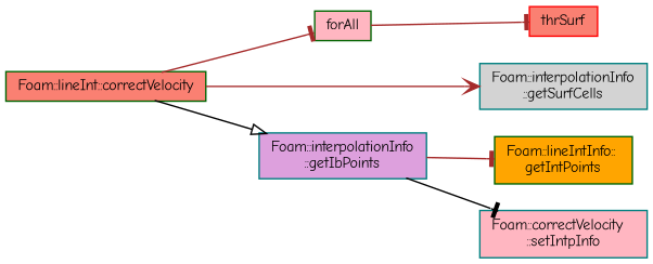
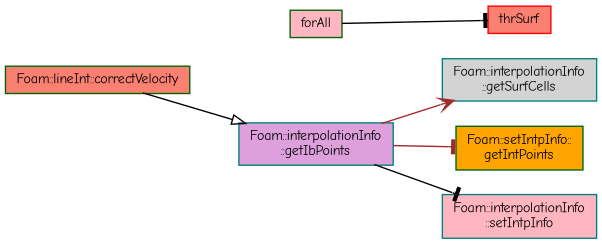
  digraph {
    fontname="Comic Neue"
    rankdir=LR
    node [color=darkgreen fillcolor=salmon fontname="Comic Neue" fontsize=10 shape=record style=filled]
    edge [arrowhead=tee color=brown fontname="Comic Neue" fontsize=10 labelfontname=Helvetica labelfontsize=10 style=solid]
    n1 [fontcolor=black height=0.2 label="Foam::lineInt::correctVelocity" width=0.4]
    n2 [fillcolor=lightpink height=0.2 label=forAll width=0.4]
    n3 [color=teal fillcolor=plum height=0.2 label="Foam::interpolationInfo\l::getIbPoints" width=0.4]
    n4 [color=teal fillcolor=lightgrey height=0.2 label="Foam::interpolationInfo\l::getSurfCells" width=0.4]
    n5 [color=red height=0.2 label=thrSurf width=0.4]
-   n6 [fillcolor=orange height=0.2 label="Foam::lineIntInfo::\lgetIntPoints" width=0.4]
-   n7 [color=teal fillcolor=lightpink height=0.2 label="Foam::correctVelocity\l::setIntpInfo" width=0.4]
-   n1 -> n2
+   n6 [fillcolor=orange height=0.2 label="Foam::setIntpInfo::\lgetIntPoints" width=0.4]
+   n7 [color=teal fillcolor=lightpink height=0.2 label="Foam::interpolationInfo\l::setIntpInfo" width=0.4]
    n1 -> n3 [arrowhead=onormal color=black]
-   n1 -> n4 [arrowhead=vee]
-   n2 -> n5
+   n3 -> n4 [arrowhead=vee]
+   n2 -> n5 [color=black]
    n3 -> n6
    n3 -> n7 [color=black]
  }
